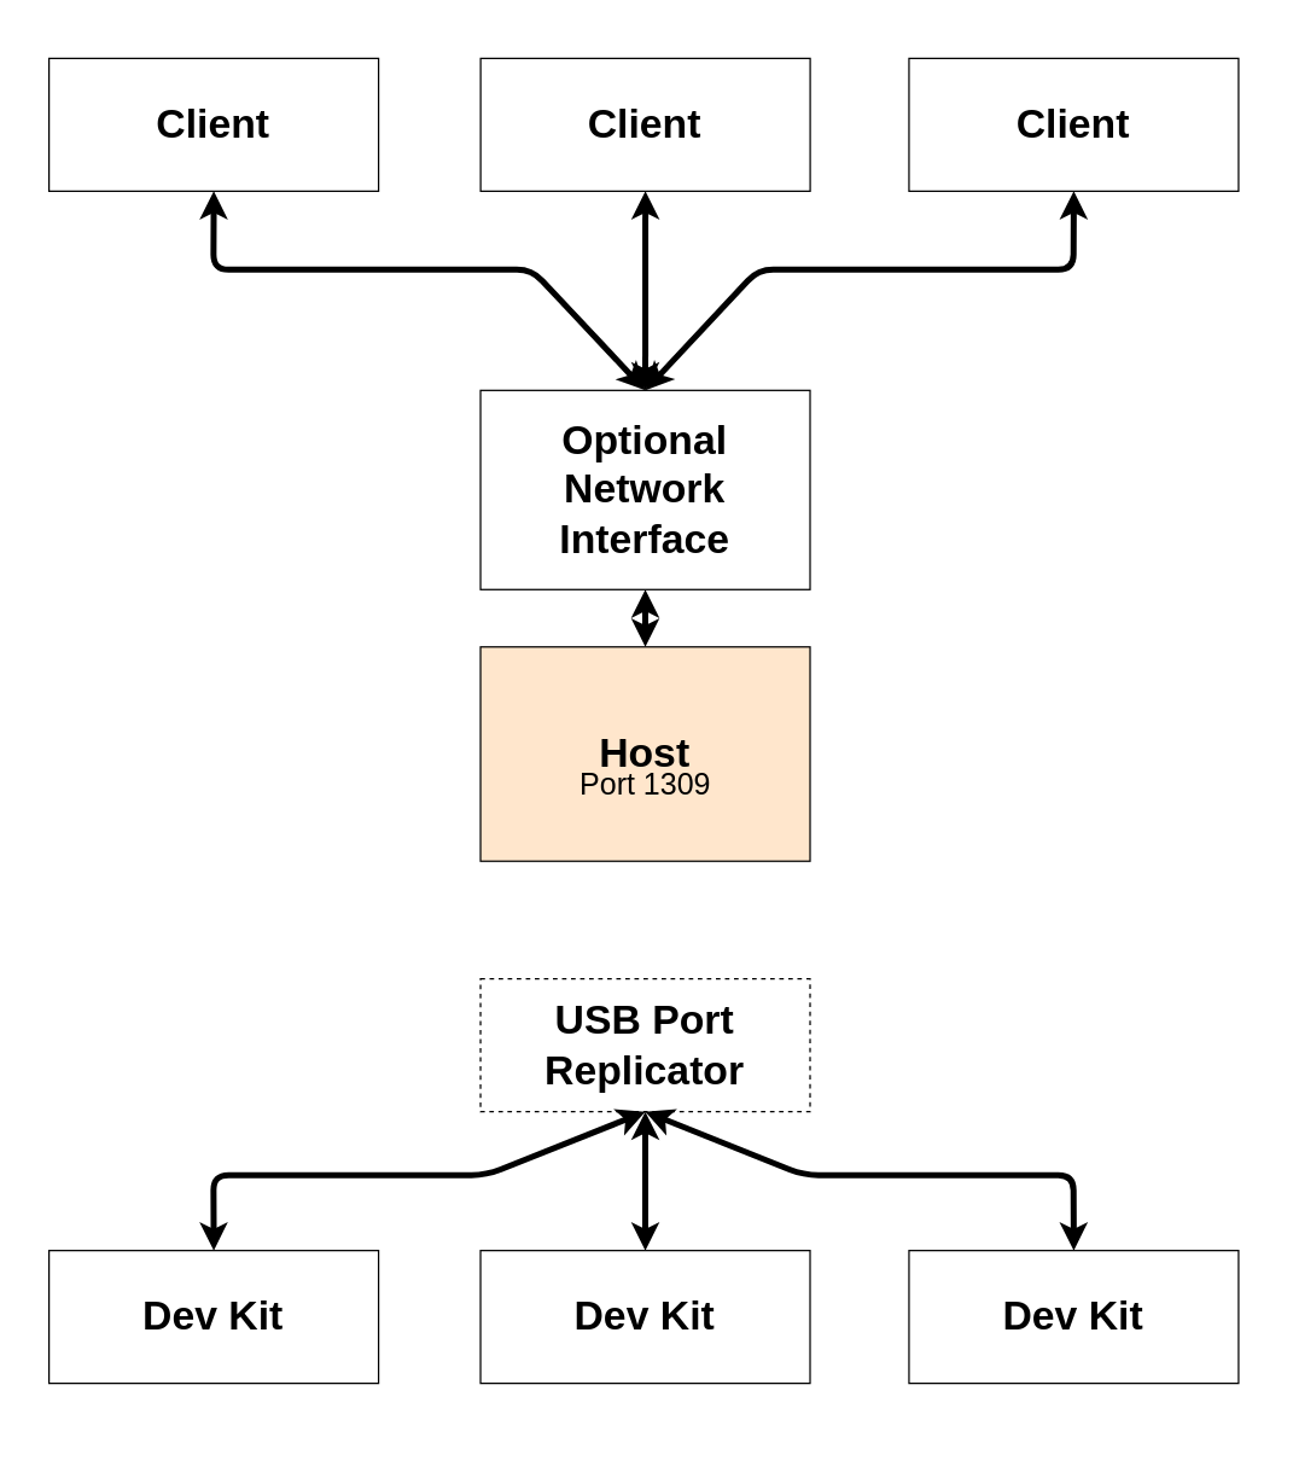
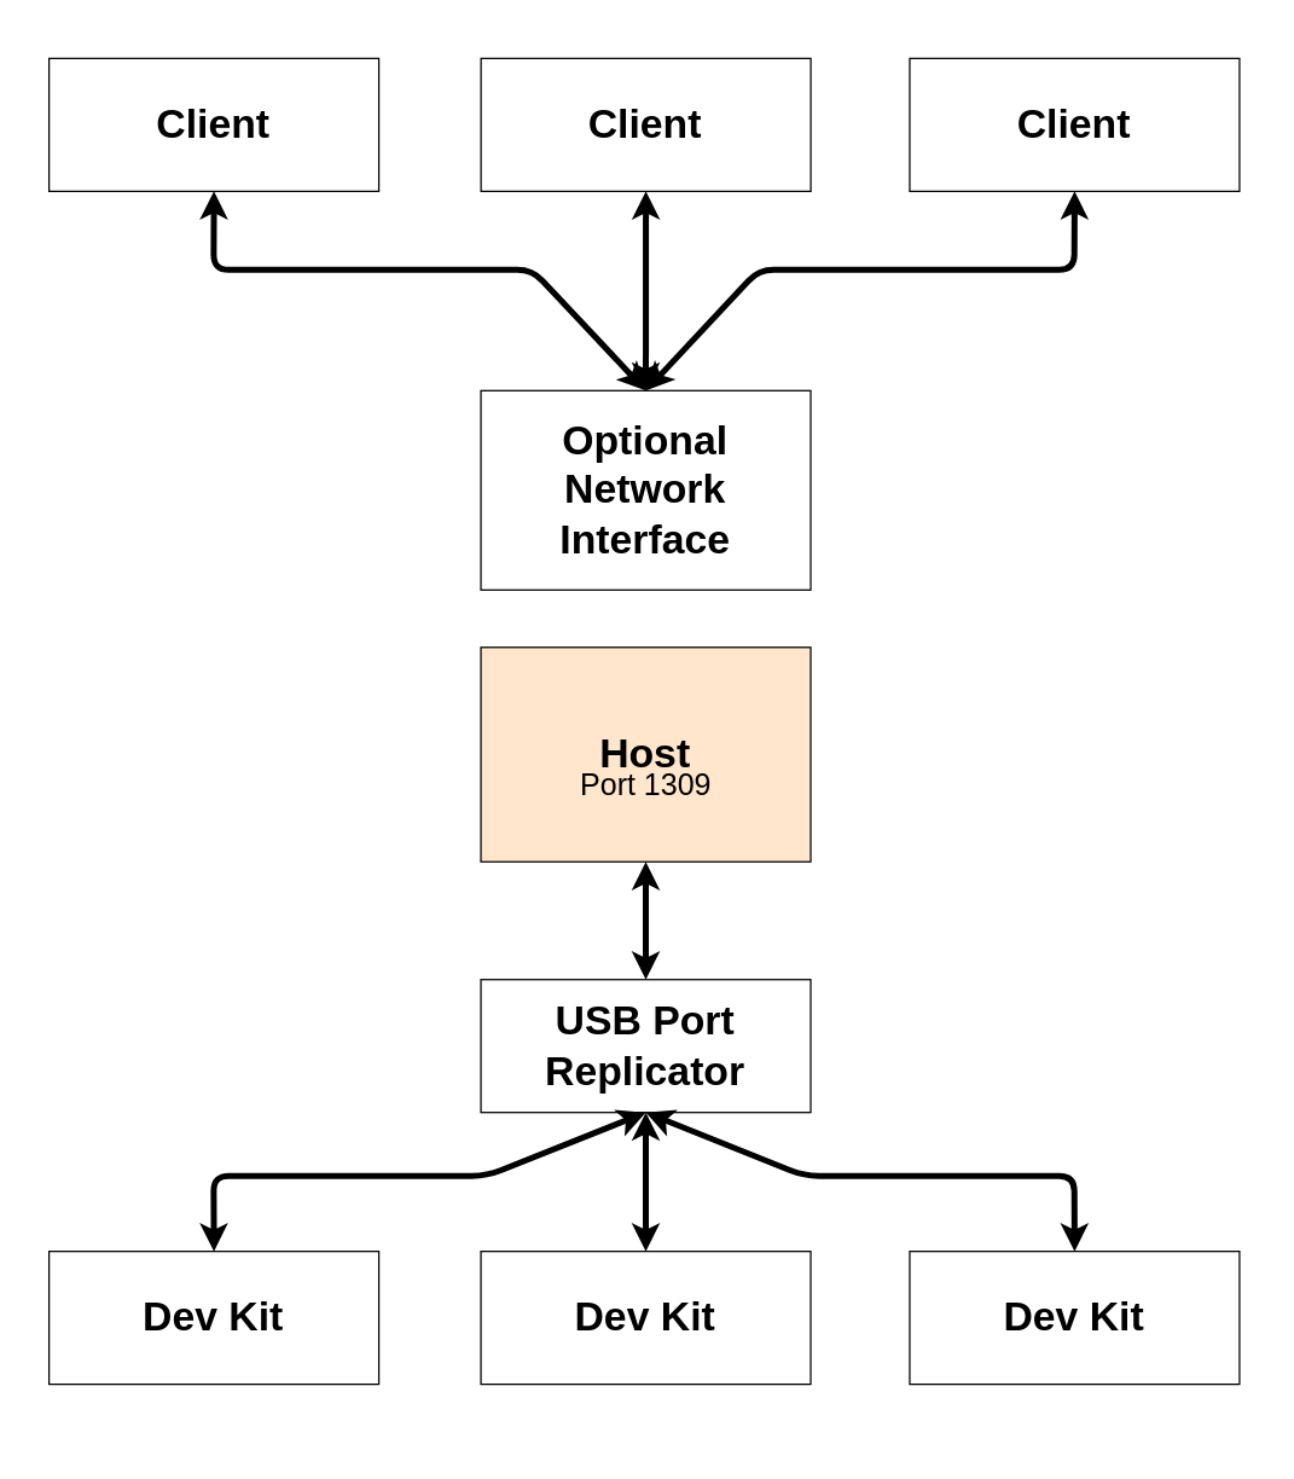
  <mxCell id="0" />
  <mxCell id="1" parent="0" />
  <mxCell id="2" value="" style="group" parent="1" vertex="1" connectable="0"><mxGeometry x="20" y="20" width="814.57" height="936.78" as="geometry" /></mxCell>
- <mxCell id="3" value="&lt;font style=&quot;font-size: 27px&quot;&gt;&lt;b&gt;USB Port Replicator&lt;/b&gt;&lt;/font&gt;" style="rounded=0;whiteSpace=wrap;html=1;dashed=1;" vertex="1" parent="2"><mxGeometry x="298" y="628" width="218.43" height="88" as="geometry" /></mxCell>
+ <mxCell id="3" value="&lt;font style=&quot;font-size: 27px&quot;&gt;&lt;b&gt;USB Port Replicator&lt;/b&gt;&lt;/font&gt;" style="rounded=0;whiteSpace=wrap;html=1;" vertex="1" parent="2"><mxGeometry x="298" y="628" width="218.43" height="88" as="geometry" /></mxCell>
  <mxCell id="4" value="&lt;span style=&quot;font-size: 27px&quot;&gt;&lt;b&gt;Host&lt;/b&gt;&lt;/span&gt;" style="rounded=0;whiteSpace=wrap;html=1;fillColor=#ffe6cc;" vertex="1" parent="2"><mxGeometry x="298" y="408" width="218.43" height="142" as="geometry" /></mxCell>
  <mxCell id="5" value="&lt;span style=&quot;font-size: 27px&quot;&gt;&lt;b&gt;Optional&lt;br&gt;Network&lt;br&gt;Interface&lt;br&gt;&lt;/b&gt;&lt;/span&gt;" style="rounded=0;whiteSpace=wrap;html=1;" vertex="1" parent="2"><mxGeometry x="298" y="238" width="218.43" height="132" as="geometry" /></mxCell>
- <mxCell id="6" value="" style="endArrow=classic;startArrow=classic;html=1;fontSize=27;strokeWidth=4;entryX=0.5;entryY=1;entryDx=0;entryDy=0;" edge="1" parent="2" source="4" target="5"><mxGeometry width="50" height="50" relative="1" as="geometry"><mxPoint x="597.565" y="378" as="sourcePoint" /><mxPoint x="597.575" y="296" as="targetPoint" /></mxGeometry></mxCell>
+ <mxCell id="6" value="" style="endArrow=classic;startArrow=classic;html=1;fontSize=27;strokeWidth=4;" edge="1" parent="2" source="4" target="3"><mxGeometry width="50" height="50" relative="1" as="geometry"><mxPoint x="597.565" y="378" as="sourcePoint" /><mxPoint x="597.575" y="296" as="targetPoint" /></mxGeometry></mxCell>
  <mxCell id="7" value="&lt;span style=&quot;font-size: 27px&quot;&gt;&lt;b&gt;Client&lt;br&gt;&lt;/b&gt;&lt;/span&gt;" style="rounded=0;whiteSpace=wrap;html=1;" vertex="1" parent="2"><mxGeometry x="12" y="18" width="218.43" height="88" as="geometry" /></mxCell>
  <mxCell id="8" value="&lt;span style=&quot;font-size: 27px&quot;&gt;&lt;b&gt;Client&lt;br&gt;&lt;/b&gt;&lt;/span&gt;" style="rounded=0;whiteSpace=wrap;html=1;" vertex="1" parent="2"><mxGeometry x="298.07" y="18" width="218.43" height="88" as="geometry" /></mxCell>
  <mxCell id="9" value="&lt;span style=&quot;font-size: 27px&quot;&gt;&lt;b&gt;Client&lt;br&gt;&lt;/b&gt;&lt;/span&gt;" style="rounded=0;whiteSpace=wrap;html=1;" vertex="1" parent="2"><mxGeometry x="582" y="18" width="218.43" height="88" as="geometry" /></mxCell>
  <mxCell id="10" value="" style="endArrow=classic;startArrow=classic;html=1;fontSize=27;strokeWidth=4;entryX=0.5;entryY=1;entryDx=0;entryDy=0;exitX=0.5;exitY=0;exitDx=0;exitDy=0;" edge="1" parent="2" source="5" target="8"><mxGeometry width="50" height="50" relative="1" as="geometry"><mxPoint x="422" y="128" as="sourcePoint" /><mxPoint x="431.215" y="226" as="targetPoint" /></mxGeometry></mxCell>
  <mxCell id="11" value="" style="endArrow=classic;startArrow=classic;html=1;fontSize=27;strokeWidth=4;exitX=0.5;exitY=0;exitDx=0;exitDy=0;entryX=0.5;entryY=1;entryDx=0;entryDy=0;" edge="1" parent="2" source="5" target="7"><mxGeometry width="50" height="50" relative="1" as="geometry"><mxPoint x="417.215" y="208" as="sourcePoint" /><mxPoint x="121" y="112" as="targetPoint" /><Array as="points"><mxPoint x="332" y="158" /><mxPoint x="121" y="158" /></Array></mxGeometry></mxCell>
  <mxCell id="12" value="" style="endArrow=classic;startArrow=classic;html=1;fontSize=27;strokeWidth=4;entryX=0.5;entryY=1;entryDx=0;entryDy=0;exitX=0.5;exitY=0;exitDx=0;exitDy=0;" edge="1" parent="2" source="5" target="9"><mxGeometry width="50" height="50" relative="1" as="geometry"><mxPoint x="462" y="198" as="sourcePoint" /><mxPoint x="131.215" y="116" as="targetPoint" /><Array as="points"><mxPoint x="482" y="158" /><mxPoint x="691" y="158" /></Array></mxGeometry></mxCell>
  <mxCell id="13" value="&lt;font style=&quot;font-size: 20px&quot;&gt;Port 1309&lt;/font&gt;" style="text;html=1;align=center;verticalAlign=middle;resizable=0;points=[];autosize=1;" vertex="1" parent="2"><mxGeometry x="357.0" y="488" width="100" height="20" as="geometry" /></mxCell>
  <mxCell id="14" value="&lt;span style=&quot;font-size: 27px&quot;&gt;&lt;b&gt;Dev Kit&lt;br&gt;&lt;/b&gt;&lt;/span&gt;" style="rounded=0;whiteSpace=wrap;html=1;" vertex="1" parent="2"><mxGeometry x="582" y="808" width="218.43" height="88" as="geometry" /></mxCell>
  <mxCell id="15" value="&lt;span style=&quot;font-size: 27px&quot;&gt;&lt;b&gt;Dev Kit&lt;br&gt;&lt;/b&gt;&lt;/span&gt;" style="rounded=0;whiteSpace=wrap;html=1;" vertex="1" parent="2"><mxGeometry x="298" y="808" width="218.43" height="88" as="geometry" /></mxCell>
  <mxCell id="16" value="&lt;span style=&quot;font-size: 27px&quot;&gt;&lt;b&gt;Dev Kit&lt;br&gt;&lt;/b&gt;&lt;/span&gt;" style="rounded=0;whiteSpace=wrap;html=1;" vertex="1" parent="2"><mxGeometry x="12" y="808" width="218.43" height="88" as="geometry" /></mxCell>
  <mxCell id="17" value="" style="endArrow=classic;startArrow=classic;html=1;fontSize=27;strokeWidth=4;entryX=0.5;entryY=0;entryDx=0;entryDy=0;exitX=0.5;exitY=1;exitDx=0;exitDy=0;" edge="1" parent="2" source="3" target="14"><mxGeometry width="50" height="50" relative="1" as="geometry"><mxPoint x="417.215" y="208" as="sourcePoint" /><mxPoint x="701.215" y="116" as="targetPoint" /><Array as="points"><mxPoint x="512" y="758" /><mxPoint x="691" y="758" /></Array></mxGeometry></mxCell>
  <mxCell id="18" value="" style="endArrow=classic;startArrow=classic;html=1;fontSize=27;strokeWidth=4;entryX=0.5;entryY=1;entryDx=0;entryDy=0;exitX=0.5;exitY=0;exitDx=0;exitDy=0;" edge="1" parent="2" source="15" target="3"><mxGeometry width="50" height="50" relative="1" as="geometry"><mxPoint x="417.215" y="208" as="sourcePoint" /><mxPoint x="417.285" y="116" as="targetPoint" /></mxGeometry></mxCell>
  <mxCell id="19" value="" style="endArrow=classic;startArrow=classic;html=1;fontSize=27;strokeWidth=4;entryX=0.5;entryY=1;entryDx=0;entryDy=0;exitX=0.5;exitY=0;exitDx=0;exitDy=0;" edge="1" parent="2" source="16" target="3"><mxGeometry width="50" height="50" relative="1" as="geometry"><mxPoint x="417.215" y="818" as="sourcePoint" /><mxPoint x="417.215" y="726.0" as="targetPoint" /><Array as="points"><mxPoint x="121" y="758" /><mxPoint x="302" y="758" /></Array></mxGeometry></mxCell>
